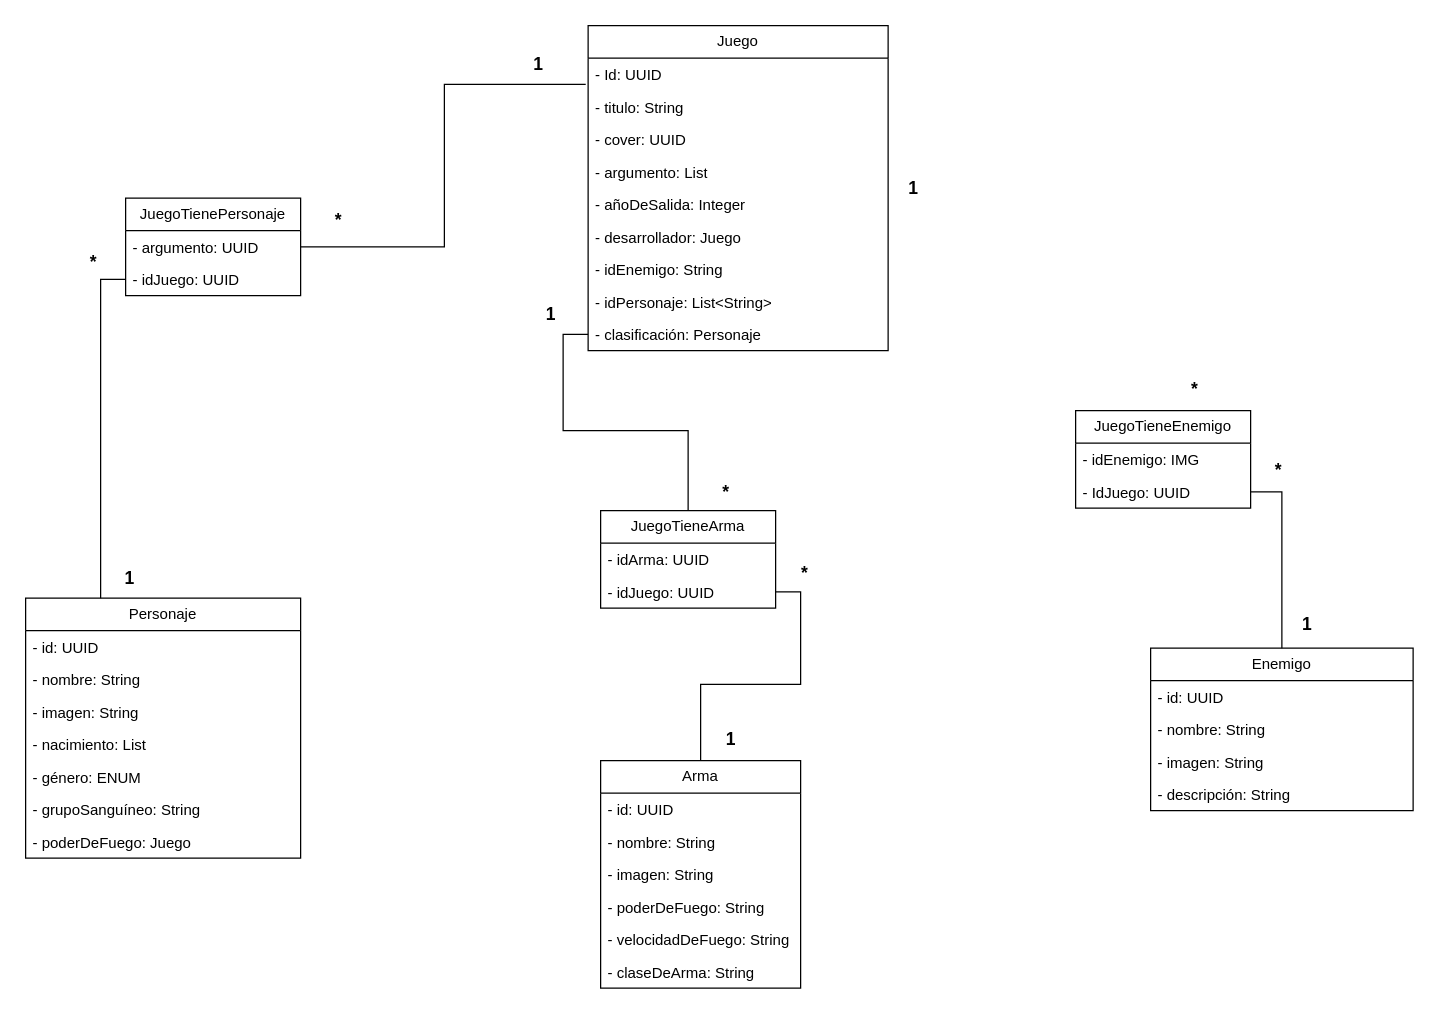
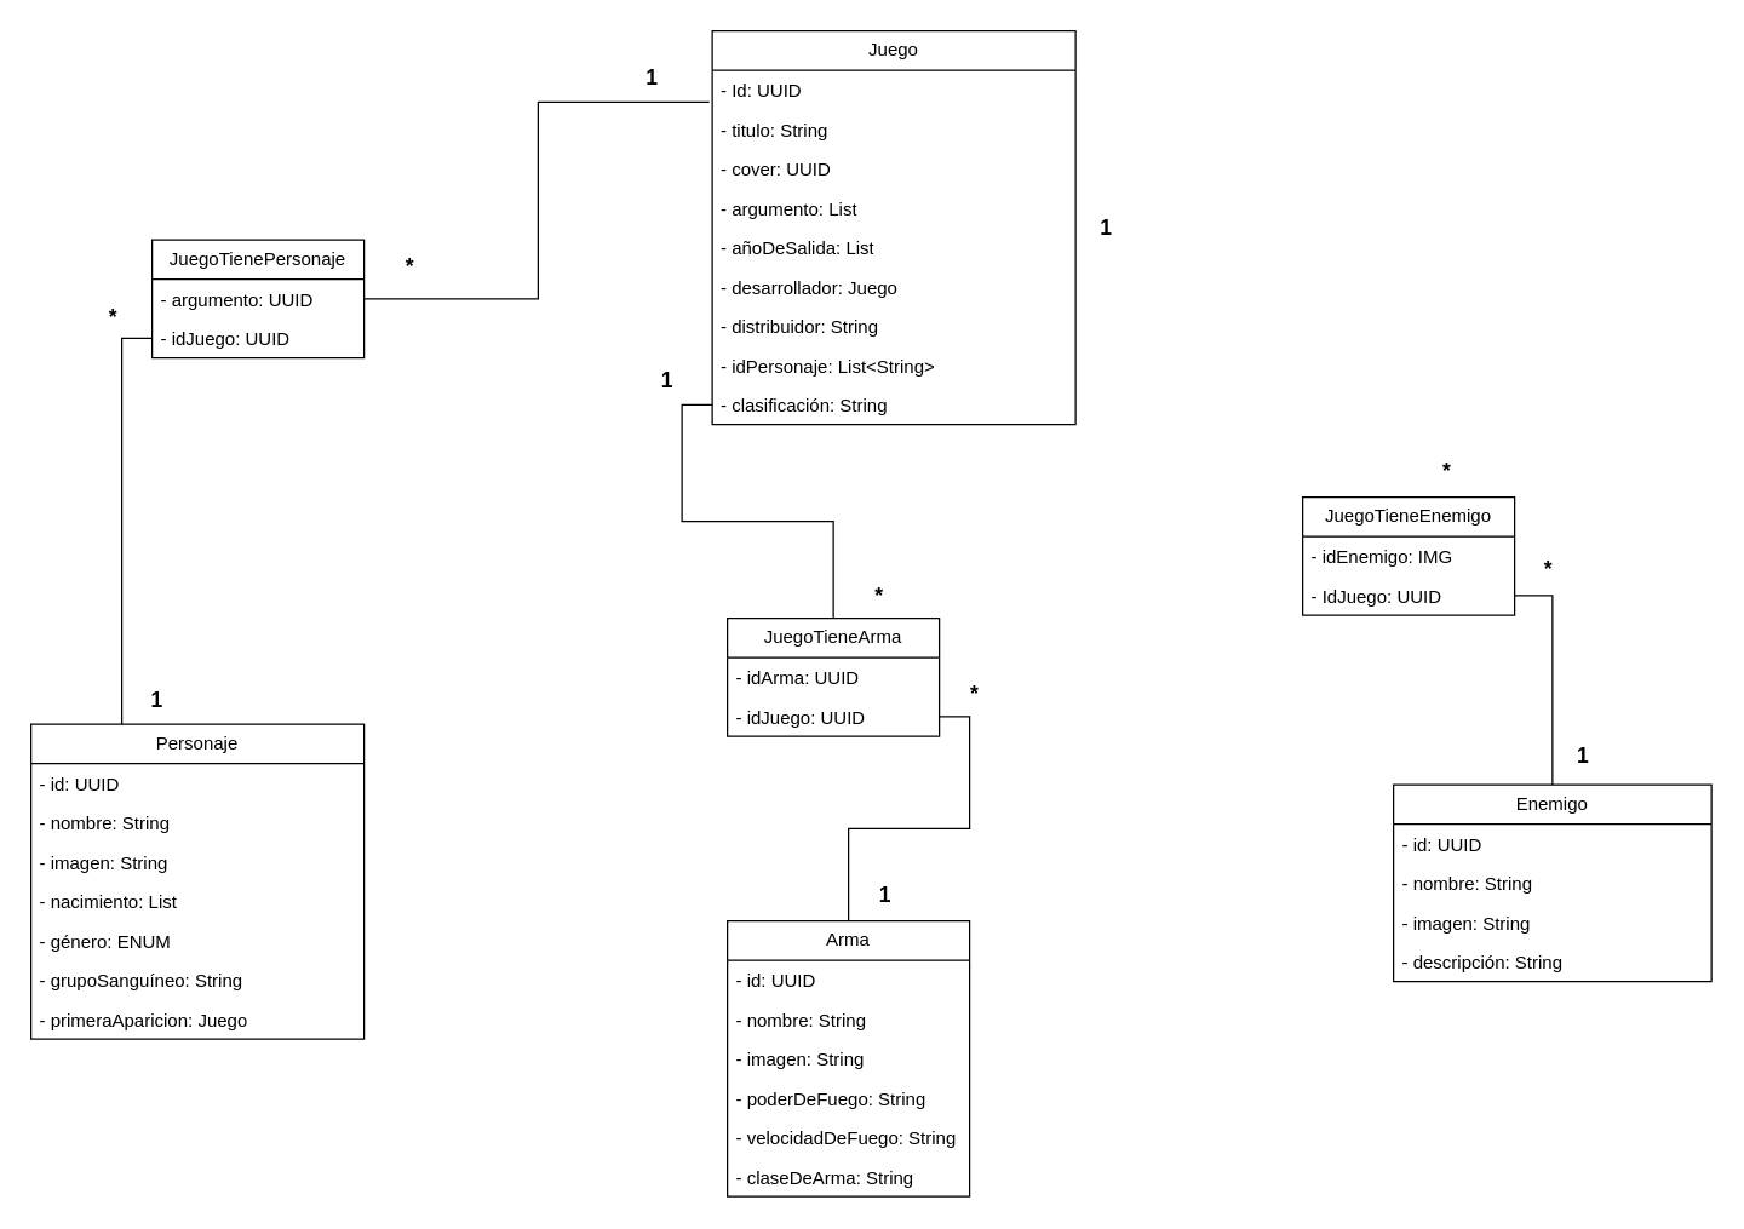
  <mxCell id="0" />
  <mxCell id="1" parent="0" />
  <mxCell id="2" style="edgeStyle=orthogonalEdgeStyle;rounded=0;orthogonalLoop=1;jettySize=auto;html=1;entryX=0.5;entryY=0;entryDx=0;entryDy=0;exitX=0;exitY=0.5;exitDx=0;exitDy=0;endArrow=none;endFill=0;" parent="1" source="35" edge="1"><mxGeometry relative="1" as="geometry"><mxPoint x="120" y="288" as="sourcePoint" /><mxPoint x="80" y="478" as="targetPoint" /></mxGeometry></mxCell>
  <mxCell id="3" value="Juego" style="swimlane;fontStyle=0;childLayout=stackLayout;horizontal=1;startSize=26;fillColor=none;horizontalStack=0;resizeParent=1;resizeParentMax=0;resizeLast=0;collapsible=1;marginBottom=0;whiteSpace=wrap;html=1;" parent="1" vertex="1"><mxGeometry x="470" y="20" width="240" height="260" as="geometry" /></mxCell>
  <mxCell id="4" value="- Id: UUID" style="text;strokeColor=none;fillColor=none;align=left;verticalAlign=top;spacingLeft=4;spacingRight=4;overflow=hidden;rotatable=0;points=[[0,0.5],[1,0.5]];portConstraint=eastwest;whiteSpace=wrap;html=1;" parent="3" vertex="1"><mxGeometry y="26" width="240" height="26" as="geometry" /></mxCell>
  <mxCell id="5" value="- titulo: String" style="text;strokeColor=none;fillColor=none;align=left;verticalAlign=top;spacingLeft=4;spacingRight=4;overflow=hidden;rotatable=0;points=[[0,0.5],[1,0.5]];portConstraint=eastwest;whiteSpace=wrap;html=1;" parent="3" vertex="1"><mxGeometry y="52" width="240" height="26" as="geometry" /></mxCell>
  <mxCell id="6" value="- cover: UUID" style="text;strokeColor=none;fillColor=none;align=left;verticalAlign=top;spacingLeft=4;spacingRight=4;overflow=hidden;rotatable=0;points=[[0,0.5],[1,0.5]];portConstraint=eastwest;whiteSpace=wrap;html=1;" parent="3" vertex="1"><mxGeometry y="78" width="240" height="26" as="geometry" /></mxCell>
  <mxCell id="7" value="- argumento: List" style="text;strokeColor=none;fillColor=none;align=left;verticalAlign=top;spacingLeft=4;spacingRight=4;overflow=hidden;rotatable=0;points=[[0,0.5],[1,0.5]];portConstraint=eastwest;whiteSpace=wrap;html=1;" parent="3" vertex="1"><mxGeometry y="104" width="240" height="26" as="geometry" /></mxCell>
- <mxCell id="8" value="- añoDeSalida: Integer" style="text;strokeColor=none;fillColor=none;align=left;verticalAlign=top;spacingLeft=4;spacingRight=4;overflow=hidden;rotatable=0;points=[[0,0.5],[1,0.5]];portConstraint=eastwest;whiteSpace=wrap;html=1;" parent="3" vertex="1"><mxGeometry y="130" width="240" height="26" as="geometry" /></mxCell>
+ <mxCell id="8" value="- añoDeSalida: List" style="text;strokeColor=none;fillColor=none;align=left;verticalAlign=top;spacingLeft=4;spacingRight=4;overflow=hidden;rotatable=0;points=[[0,0.5],[1,0.5]];portConstraint=eastwest;whiteSpace=wrap;html=1;" parent="3" vertex="1"><mxGeometry y="130" width="240" height="26" as="geometry" /></mxCell>
  <mxCell id="9" value="- desarrollador: Juego" style="text;strokeColor=none;fillColor=none;align=left;verticalAlign=top;spacingLeft=4;spacingRight=4;overflow=hidden;rotatable=0;points=[[0,0.5],[1,0.5]];portConstraint=eastwest;whiteSpace=wrap;html=1;" parent="3" vertex="1"><mxGeometry y="156" width="240" height="26" as="geometry" /></mxCell>
- <mxCell id="10" value="- idEnemigo: String" style="text;strokeColor=none;fillColor=none;align=left;verticalAlign=top;spacingLeft=4;spacingRight=4;overflow=hidden;rotatable=0;points=[[0,0.5],[1,0.5]];portConstraint=eastwest;whiteSpace=wrap;html=1;" parent="3" vertex="1"><mxGeometry y="182" width="240" height="26" as="geometry" /></mxCell>
+ <mxCell id="10" value="- distribuidor: String" style="text;strokeColor=none;fillColor=none;align=left;verticalAlign=top;spacingLeft=4;spacingRight=4;overflow=hidden;rotatable=0;points=[[0,0.5],[1,0.5]];portConstraint=eastwest;whiteSpace=wrap;html=1;" parent="3" vertex="1"><mxGeometry y="182" width="240" height="26" as="geometry" /></mxCell>
  <mxCell id="11" value="- idPersonaje: List&amp;lt;String&amp;gt;" style="text;strokeColor=none;fillColor=none;align=left;verticalAlign=top;spacingLeft=4;spacingRight=4;overflow=hidden;rotatable=0;points=[[0,0.5],[1,0.5]];portConstraint=eastwest;whiteSpace=wrap;html=1;" parent="3" vertex="1"><mxGeometry y="208" width="240" height="26" as="geometry" /></mxCell>
- <mxCell id="12" value="- clasificación: Personaje" style="text;strokeColor=none;fillColor=none;align=left;verticalAlign=top;spacingLeft=4;spacingRight=4;overflow=hidden;rotatable=0;points=[[0,0.5],[1,0.5]];portConstraint=eastwest;whiteSpace=wrap;html=1;" parent="3" vertex="1"><mxGeometry y="234" width="240" height="26" as="geometry" /></mxCell>
+ <mxCell id="12" value="- clasificación: String" style="text;strokeColor=none;fillColor=none;align=left;verticalAlign=top;spacingLeft=4;spacingRight=4;overflow=hidden;rotatable=0;points=[[0,0.5],[1,0.5]];portConstraint=eastwest;whiteSpace=wrap;html=1;" parent="3" vertex="1"><mxGeometry y="234" width="240" height="26" as="geometry" /></mxCell>
  <mxCell id="13" value="Personaje" style="swimlane;fontStyle=0;childLayout=stackLayout;horizontal=1;startSize=26;fillColor=none;horizontalStack=0;resizeParent=1;resizeParentMax=0;resizeLast=0;collapsible=1;marginBottom=0;whiteSpace=wrap;html=1;" parent="1" vertex="1"><mxGeometry x="20" y="478" width="220" height="208" as="geometry" /></mxCell>
  <mxCell id="14" value="- id: UUID" style="text;strokeColor=none;fillColor=none;align=left;verticalAlign=top;spacingLeft=4;spacingRight=4;overflow=hidden;rotatable=0;points=[[0,0.5],[1,0.5]];portConstraint=eastwest;whiteSpace=wrap;html=1;" parent="13" vertex="1"><mxGeometry y="26" width="220" height="26" as="geometry" /></mxCell>
  <mxCell id="15" value="- nombre: String" style="text;strokeColor=none;fillColor=none;align=left;verticalAlign=top;spacingLeft=4;spacingRight=4;overflow=hidden;rotatable=0;points=[[0,0.5],[1,0.5]];portConstraint=eastwest;whiteSpace=wrap;html=1;" parent="13" vertex="1"><mxGeometry y="52" width="220" height="26" as="geometry" /></mxCell>
  <mxCell id="16" value="- imagen: String" style="text;strokeColor=none;fillColor=none;align=left;verticalAlign=top;spacingLeft=4;spacingRight=4;overflow=hidden;rotatable=0;points=[[0,0.5],[1,0.5]];portConstraint=eastwest;whiteSpace=wrap;html=1;" vertex="1" parent="13"><mxGeometry y="78" width="220" height="26" as="geometry" /></mxCell>
  <mxCell id="17" value="- nacimiento: List" style="text;strokeColor=none;fillColor=none;align=left;verticalAlign=top;spacingLeft=4;spacingRight=4;overflow=hidden;rotatable=0;points=[[0,0.5],[1,0.5]];portConstraint=eastwest;whiteSpace=wrap;html=1;" parent="13" vertex="1"><mxGeometry y="104" width="220" height="26" as="geometry" /></mxCell>
  <mxCell id="18" value="- género: ENUM" style="text;strokeColor=none;fillColor=none;align=left;verticalAlign=top;spacingLeft=4;spacingRight=4;overflow=hidden;rotatable=0;points=[[0,0.5],[1,0.5]];portConstraint=eastwest;whiteSpace=wrap;html=1;" parent="13" vertex="1"><mxGeometry y="130" width="220" height="26" as="geometry" /></mxCell>
  <mxCell id="19" value="- grupoSanguíneo: String" style="text;strokeColor=none;fillColor=none;align=left;verticalAlign=top;spacingLeft=4;spacingRight=4;overflow=hidden;rotatable=0;points=[[0,0.5],[1,0.5]];portConstraint=eastwest;whiteSpace=wrap;html=1;" parent="13" vertex="1"><mxGeometry y="156" width="220" height="26" as="geometry" /></mxCell>
- <mxCell id="20" value="- poderDeFuego: Juego" style="text;strokeColor=none;fillColor=none;align=left;verticalAlign=top;spacingLeft=4;spacingRight=4;overflow=hidden;rotatable=0;points=[[0,0.5],[1,0.5]];portConstraint=eastwest;whiteSpace=wrap;html=1;" parent="13" vertex="1"><mxGeometry y="182" width="220" height="26" as="geometry" /></mxCell>
+ <mxCell id="20" value="- primeraAparicion: Juego" style="text;strokeColor=none;fillColor=none;align=left;verticalAlign=top;spacingLeft=4;spacingRight=4;overflow=hidden;rotatable=0;points=[[0,0.5],[1,0.5]];portConstraint=eastwest;whiteSpace=wrap;html=1;" parent="13" vertex="1"><mxGeometry y="182" width="220" height="26" as="geometry" /></mxCell>
  <mxCell id="21" value="Enemigo" style="swimlane;fontStyle=0;childLayout=stackLayout;horizontal=1;startSize=26;fillColor=none;horizontalStack=0;resizeParent=1;resizeParentMax=0;resizeLast=0;collapsible=1;marginBottom=0;whiteSpace=wrap;html=1;" parent="1" vertex="1"><mxGeometry x="920" y="518" width="210" height="130" as="geometry" /></mxCell>
  <mxCell id="22" value="- id: UUID" style="text;strokeColor=none;fillColor=none;align=left;verticalAlign=top;spacingLeft=4;spacingRight=4;overflow=hidden;rotatable=0;points=[[0,0.5],[1,0.5]];portConstraint=eastwest;whiteSpace=wrap;html=1;" parent="21" vertex="1"><mxGeometry y="26" width="210" height="26" as="geometry" /></mxCell>
  <mxCell id="23" value="- nombre: String" style="text;strokeColor=none;fillColor=none;align=left;verticalAlign=top;spacingLeft=4;spacingRight=4;overflow=hidden;rotatable=0;points=[[0,0.5],[1,0.5]];portConstraint=eastwest;whiteSpace=wrap;html=1;" vertex="1" parent="21"><mxGeometry y="52" width="210" height="26" as="geometry" /></mxCell>
  <mxCell id="24" value="- imagen: String" style="text;strokeColor=none;fillColor=none;align=left;verticalAlign=top;spacingLeft=4;spacingRight=4;overflow=hidden;rotatable=0;points=[[0,0.5],[1,0.5]];portConstraint=eastwest;whiteSpace=wrap;html=1;" parent="21" vertex="1"><mxGeometry y="78" width="210" height="26" as="geometry" /></mxCell>
  <mxCell id="25" value="- descripción: String" style="text;strokeColor=none;fillColor=none;align=left;verticalAlign=top;spacingLeft=4;spacingRight=4;overflow=hidden;rotatable=0;points=[[0,0.5],[1,0.5]];portConstraint=eastwest;whiteSpace=wrap;html=1;" parent="21" vertex="1"><mxGeometry y="104" width="210" height="26" as="geometry" /></mxCell>
  <mxCell id="26" value="Arma" style="swimlane;fontStyle=0;childLayout=stackLayout;horizontal=1;startSize=26;fillColor=none;horizontalStack=0;resizeParent=1;resizeParentMax=0;resizeLast=0;collapsible=1;marginBottom=0;whiteSpace=wrap;html=1;" parent="1" vertex="1"><mxGeometry x="480" y="608" width="160" height="182" as="geometry" /></mxCell>
  <mxCell id="27" value="- id: UUID" style="text;strokeColor=none;fillColor=none;align=left;verticalAlign=top;spacingLeft=4;spacingRight=4;overflow=hidden;rotatable=0;points=[[0,0.5],[1,0.5]];portConstraint=eastwest;whiteSpace=wrap;html=1;" parent="26" vertex="1"><mxGeometry y="26" width="160" height="26" as="geometry" /></mxCell>
  <mxCell id="28" value="- nombre: String" style="text;strokeColor=none;fillColor=none;align=left;verticalAlign=top;spacingLeft=4;spacingRight=4;overflow=hidden;rotatable=0;points=[[0,0.5],[1,0.5]];portConstraint=eastwest;whiteSpace=wrap;html=1;" parent="26" vertex="1"><mxGeometry y="52" width="160" height="26" as="geometry" /></mxCell>
  <mxCell id="29" value="- imagen: String" style="text;strokeColor=none;fillColor=none;align=left;verticalAlign=top;spacingLeft=4;spacingRight=4;overflow=hidden;rotatable=0;points=[[0,0.5],[1,0.5]];portConstraint=eastwest;whiteSpace=wrap;html=1;" vertex="1" parent="26"><mxGeometry y="78" width="160" height="26" as="geometry" /></mxCell>
  <mxCell id="30" value="- poderDeFuego: String" style="text;strokeColor=none;fillColor=none;align=left;verticalAlign=top;spacingLeft=4;spacingRight=4;overflow=hidden;rotatable=0;points=[[0,0.5],[1,0.5]];portConstraint=eastwest;whiteSpace=wrap;html=1;" parent="26" vertex="1"><mxGeometry y="104" width="160" height="26" as="geometry" /></mxCell>
  <mxCell id="31" value="- velocidadDeFuego: String" style="text;strokeColor=none;fillColor=none;align=left;verticalAlign=top;spacingLeft=4;spacingRight=4;overflow=hidden;rotatable=0;points=[[0,0.5],[1,0.5]];portConstraint=eastwest;whiteSpace=wrap;html=1;" parent="26" vertex="1"><mxGeometry y="130" width="160" height="26" as="geometry" /></mxCell>
  <mxCell id="32" value="- claseDeArma: String" style="text;strokeColor=none;fillColor=none;align=left;verticalAlign=top;spacingLeft=4;spacingRight=4;overflow=hidden;rotatable=0;points=[[0,0.5],[1,0.5]];portConstraint=eastwest;whiteSpace=wrap;html=1;" parent="26" vertex="1"><mxGeometry y="156" width="160" height="26" as="geometry" /></mxCell>
  <mxCell id="33" value="JuegoTienePersonaje" style="swimlane;fontStyle=0;childLayout=stackLayout;horizontal=1;startSize=26;fillColor=none;horizontalStack=0;resizeParent=1;resizeParentMax=0;resizeLast=0;collapsible=1;marginBottom=0;whiteSpace=wrap;html=1;" parent="1" vertex="1"><mxGeometry x="100" y="158" width="140" height="78" as="geometry" /></mxCell>
  <mxCell id="34" value="- argumento: UUID" style="text;strokeColor=none;fillColor=none;align=left;verticalAlign=top;spacingLeft=4;spacingRight=4;overflow=hidden;rotatable=0;points=[[0,0.5],[1,0.5]];portConstraint=eastwest;whiteSpace=wrap;html=1;" parent="33" vertex="1"><mxGeometry y="26" width="140" height="26" as="geometry" /></mxCell>
  <mxCell id="35" value="- idJuego: UUID" style="text;strokeColor=none;fillColor=none;align=left;verticalAlign=top;spacingLeft=4;spacingRight=4;overflow=hidden;rotatable=0;points=[[0,0.5],[1,0.5]];portConstraint=eastwest;whiteSpace=wrap;html=1;" parent="33" vertex="1"><mxGeometry y="52" width="140" height="26" as="geometry" /></mxCell>
  <mxCell id="36" value="JuegoTieneArma" style="swimlane;fontStyle=0;childLayout=stackLayout;horizontal=1;startSize=26;fillColor=none;horizontalStack=0;resizeParent=1;resizeParentMax=0;resizeLast=0;collapsible=1;marginBottom=0;whiteSpace=wrap;html=1;" parent="1" vertex="1"><mxGeometry x="480" y="408" width="140" height="78" as="geometry" /></mxCell>
  <mxCell id="37" value="- idArma: UUID" style="text;strokeColor=none;fillColor=none;align=left;verticalAlign=top;spacingLeft=4;spacingRight=4;overflow=hidden;rotatable=0;points=[[0,0.5],[1,0.5]];portConstraint=eastwest;whiteSpace=wrap;html=1;" parent="36" vertex="1"><mxGeometry y="26" width="140" height="26" as="geometry" /></mxCell>
  <mxCell id="38" value="- idJuego: UUID" style="text;strokeColor=none;fillColor=none;align=left;verticalAlign=top;spacingLeft=4;spacingRight=4;overflow=hidden;rotatable=0;points=[[0,0.5],[1,0.5]];portConstraint=eastwest;whiteSpace=wrap;html=1;" parent="36" vertex="1"><mxGeometry y="52" width="140" height="26" as="geometry" /></mxCell>
  <mxCell id="39" value="JuegoTieneEnemigo" style="swimlane;fontStyle=0;childLayout=stackLayout;horizontal=1;startSize=26;fillColor=none;horizontalStack=0;resizeParent=1;resizeParentMax=0;resizeLast=0;collapsible=1;marginBottom=0;whiteSpace=wrap;html=1;" parent="1" vertex="1"><mxGeometry x="860" y="328" width="140" height="78" as="geometry" /></mxCell>
  <mxCell id="40" value="- idEnemigo: IMG" style="text;strokeColor=none;fillColor=none;align=left;verticalAlign=top;spacingLeft=4;spacingRight=4;overflow=hidden;rotatable=0;points=[[0,0.5],[1,0.5]];portConstraint=eastwest;whiteSpace=wrap;html=1;" parent="39" vertex="1"><mxGeometry y="26" width="140" height="26" as="geometry" /></mxCell>
  <mxCell id="41" value="- IdJuego: UUID" style="text;strokeColor=none;fillColor=none;align=left;verticalAlign=top;spacingLeft=4;spacingRight=4;overflow=hidden;rotatable=0;points=[[0,0.5],[1,0.5]];portConstraint=eastwest;whiteSpace=wrap;html=1;" parent="39" vertex="1"><mxGeometry y="52" width="140" height="26" as="geometry" /></mxCell>
  <mxCell id="42" style="edgeStyle=orthogonalEdgeStyle;rounded=0;orthogonalLoop=1;jettySize=auto;html=1;entryX=0.5;entryY=0;entryDx=0;entryDy=0;exitX=1;exitY=0.5;exitDx=0;exitDy=0;endArrow=none;endFill=0;" parent="1" source="38" target="26" edge="1"><mxGeometry relative="1" as="geometry"><mxPoint x="620" y="499" as="sourcePoint" /></mxGeometry></mxCell>
  <mxCell id="43" style="edgeStyle=orthogonalEdgeStyle;rounded=0;orthogonalLoop=1;jettySize=auto;html=1;entryX=0.5;entryY=0;entryDx=0;entryDy=0;exitX=1;exitY=0.5;exitDx=0;exitDy=0;endArrow=none;endFill=0;" parent="1" source="41" target="21" edge="1"><mxGeometry relative="1" as="geometry"><mxPoint x="1000" y="419" as="sourcePoint" /></mxGeometry></mxCell>
  <mxCell id="44" style="edgeStyle=orthogonalEdgeStyle;rounded=0;orthogonalLoop=1;jettySize=auto;html=1;entryX=-0.008;entryY=0.808;entryDx=0;entryDy=0;entryPerimeter=0;strokeColor=default;endArrow=none;endFill=0;" parent="1" source="34" target="4" edge="1"><mxGeometry relative="1" as="geometry" /></mxCell>
  <mxCell id="45" style="edgeStyle=orthogonalEdgeStyle;shape=connector;rounded=0;orthogonalLoop=1;jettySize=auto;html=1;strokeColor=default;align=center;verticalAlign=middle;fontFamily=Helvetica;fontSize=11;fontColor=default;labelBackgroundColor=default;endArrow=none;endFill=0;" parent="1" source="12" target="36" edge="1"><mxGeometry relative="1" as="geometry" /></mxCell>
  <mxCell id="46" value="&lt;font style=&quot;font-size: 14px;&quot;&gt;1&lt;/font&gt;" style="text;align=center;fontStyle=1;verticalAlign=middle;spacingLeft=3;spacingRight=3;strokeColor=none;rotatable=0;points=[[0,0.5],[1,0.5]];portConstraint=eastwest;html=1;fontFamily=Helvetica;fontSize=11;fontColor=default;labelBackgroundColor=default;" parent="1" vertex="1"><mxGeometry x="390" y="38" width="80" height="26" as="geometry" /></mxCell>
  <mxCell id="47" value="&lt;font style=&quot;font-size: 14px;&quot;&gt;*&lt;/font&gt;" style="text;align=center;fontStyle=1;verticalAlign=middle;spacingLeft=3;spacingRight=3;strokeColor=none;rotatable=0;points=[[0,0.5],[1,0.5]];portConstraint=eastwest;html=1;fontFamily=Helvetica;fontSize=11;fontColor=default;labelBackgroundColor=default;" parent="1" vertex="1"><mxGeometry x="250" y="163" width="40" height="26" as="geometry" /></mxCell>
  <mxCell id="48" value="&lt;font style=&quot;font-size: 14px;&quot;&gt;1&lt;/font&gt;" style="text;align=center;fontStyle=1;verticalAlign=middle;spacingLeft=3;spacingRight=3;strokeColor=none;rotatable=0;points=[[0,0.5],[1,0.5]];portConstraint=eastwest;html=1;fontFamily=Helvetica;fontSize=11;fontColor=default;labelBackgroundColor=default;" parent="1" vertex="1"><mxGeometry x="710" y="137" width="40" height="26" as="geometry" /></mxCell>
  <mxCell id="49" value="&lt;font style=&quot;font-size: 14px;&quot;&gt;*&lt;/font&gt;" style="text;align=center;fontStyle=1;verticalAlign=middle;spacingLeft=3;spacingRight=3;strokeColor=none;rotatable=0;points=[[0,0.5],[1,0.5]];portConstraint=eastwest;html=1;fontFamily=Helvetica;fontSize=11;fontColor=default;labelBackgroundColor=default;" parent="1" vertex="1"><mxGeometry x="940" y="298" width="30" height="26" as="geometry" /></mxCell>
  <mxCell id="50" value="&lt;font style=&quot;font-size: 14px;&quot;&gt;1&lt;/font&gt;" style="text;align=center;fontStyle=1;verticalAlign=middle;spacingLeft=3;spacingRight=3;strokeColor=none;rotatable=0;points=[[0,0.5],[1,0.5]];portConstraint=eastwest;html=1;fontFamily=Helvetica;fontSize=11;fontColor=default;labelBackgroundColor=default;" parent="1" vertex="1"><mxGeometry x="420" y="238" width="40" height="26" as="geometry" /></mxCell>
  <mxCell id="51" value="&lt;font style=&quot;font-size: 14px;&quot;&gt;*&lt;/font&gt;" style="text;align=center;fontStyle=1;verticalAlign=middle;spacingLeft=3;spacingRight=3;strokeColor=none;rotatable=0;points=[[0,0.5],[1,0.5]];portConstraint=eastwest;html=1;fontFamily=Helvetica;fontSize=11;fontColor=default;labelBackgroundColor=default;" parent="1" vertex="1"><mxGeometry x="560" y="380" width="40" height="26" as="geometry" /></mxCell>
  <mxCell id="52" value="&lt;font style=&quot;font-size: 14px;&quot;&gt;1&lt;/font&gt;" style="text;align=center;fontStyle=1;verticalAlign=middle;spacingLeft=3;spacingRight=3;strokeColor=none;rotatable=0;points=[[0,0.5],[1,0.5]];portConstraint=eastwest;html=1;fontFamily=Helvetica;fontSize=11;fontColor=default;labelBackgroundColor=default;" parent="1" vertex="1"><mxGeometry x="1030" y="486" width="30" height="26" as="geometry" /></mxCell>
  <mxCell id="53" value="&lt;font style=&quot;font-size: 14px;&quot;&gt;*&lt;/font&gt;" style="text;align=center;fontStyle=1;verticalAlign=middle;spacingLeft=3;spacingRight=3;strokeColor=none;rotatable=0;points=[[0,0.5],[1,0.5]];portConstraint=eastwest;html=1;fontFamily=Helvetica;fontSize=11;fontColor=default;labelBackgroundColor=default;" parent="1" vertex="1"><mxGeometry x="1007" y="363" width="30" height="26" as="geometry" /></mxCell>
  <mxCell id="54" value="&lt;font style=&quot;font-size: 14px;&quot;&gt;*&lt;/font&gt;" style="text;align=center;fontStyle=1;verticalAlign=middle;spacingLeft=3;spacingRight=3;strokeColor=none;rotatable=0;points=[[0,0.5],[1,0.5]];portConstraint=eastwest;html=1;fontFamily=Helvetica;fontSize=11;fontColor=default;labelBackgroundColor=default;" parent="1" vertex="1"><mxGeometry x="628" y="445" width="30" height="26" as="geometry" /></mxCell>
  <mxCell id="55" value="&lt;font style=&quot;font-size: 14px;&quot;&gt;1&lt;/font&gt;" style="text;align=center;fontStyle=1;verticalAlign=middle;spacingLeft=3;spacingRight=3;strokeColor=none;rotatable=0;points=[[0,0.5],[1,0.5]];portConstraint=eastwest;html=1;fontFamily=Helvetica;fontSize=11;fontColor=default;labelBackgroundColor=default;" parent="1" vertex="1"><mxGeometry x="569" y="578" width="30" height="26" as="geometry" /></mxCell>
  <mxCell id="56" value="&lt;font style=&quot;font-size: 14px;&quot;&gt;1&lt;/font&gt;" style="text;align=center;fontStyle=1;verticalAlign=middle;spacingLeft=3;spacingRight=3;strokeColor=none;rotatable=0;points=[[0,0.5],[1,0.5]];portConstraint=eastwest;html=1;fontFamily=Helvetica;fontSize=11;fontColor=default;labelBackgroundColor=default;" parent="1" vertex="1"><mxGeometry x="88" y="449" width="30" height="26" as="geometry" /></mxCell>
  <mxCell id="57" value="&lt;font style=&quot;font-size: 14px;&quot;&gt;*&lt;/font&gt;" style="text;align=center;fontStyle=1;verticalAlign=middle;spacingLeft=3;spacingRight=3;strokeColor=none;rotatable=0;points=[[0,0.5],[1,0.5]];portConstraint=eastwest;html=1;fontFamily=Helvetica;fontSize=11;fontColor=default;labelBackgroundColor=default;" parent="1" vertex="1"><mxGeometry x="59" y="196" width="30" height="26" as="geometry" /></mxCell>
